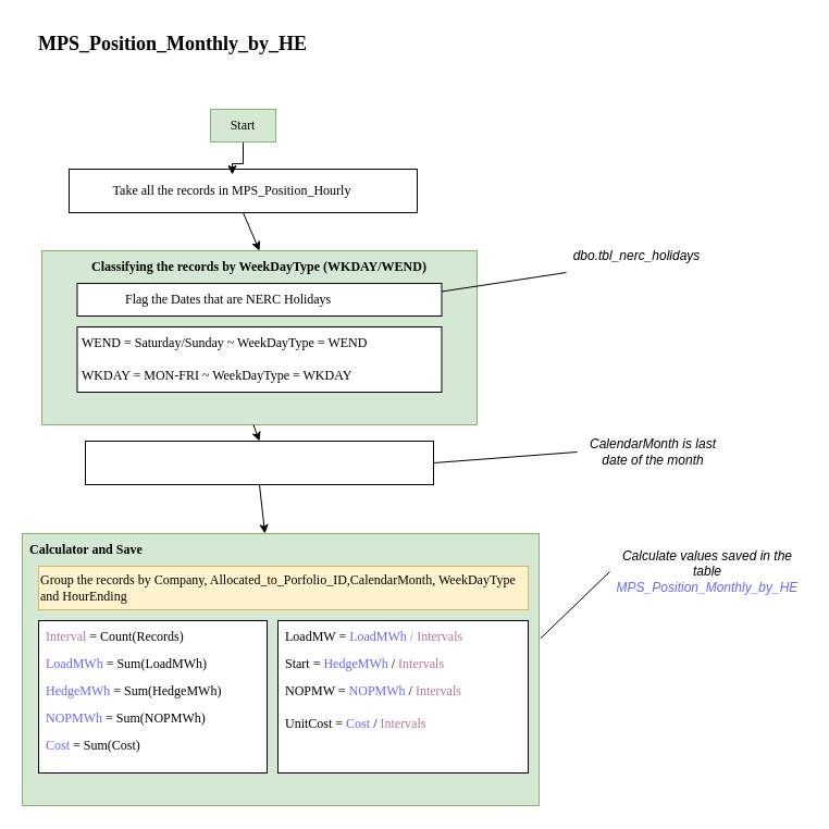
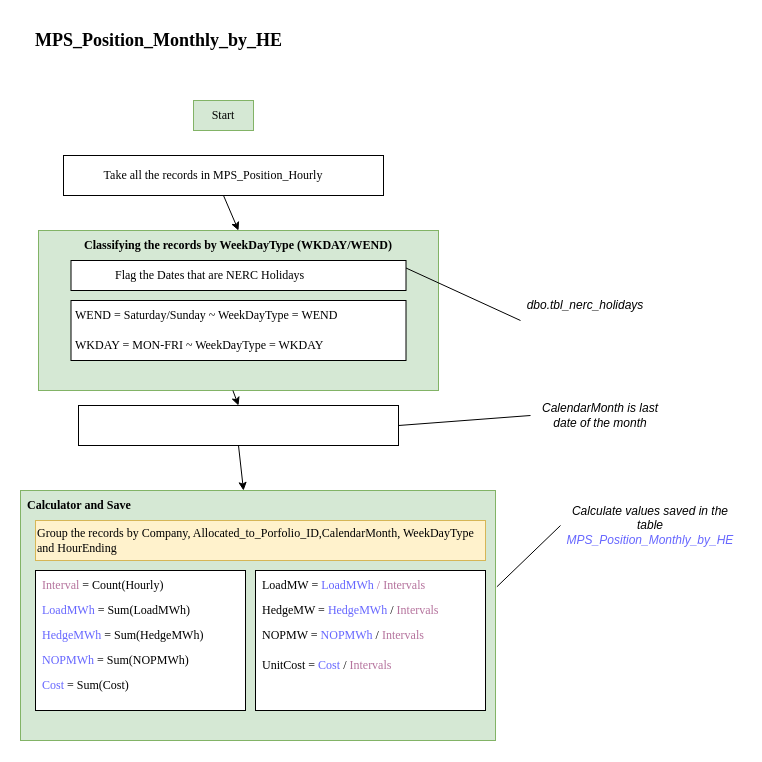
  <mxCell id="0" />
  <mxCell id="1" parent="0" />
  <mxCell id="2" value="" style="rounded=0;whiteSpace=wrap;html=1;" parent="1" vertex="1"><mxGeometry x="63" y="155" width="320" height="40" as="geometry" /></mxCell>
  <mxCell id="3" value="" style="rounded=0;whiteSpace=wrap;html=1;" parent="1" vertex="1"><mxGeometry x="78" y="405" width="320" height="40" as="geometry" /></mxCell>
  <mxCell id="4" value="MPS_Position_Monthly_by_HE" style="text;html=1;strokeColor=none;fillColor=none;align=center;verticalAlign=middle;whiteSpace=wrap;rounded=0;fontFamily=Verdana;fontStyle=1;fontSize=18;" parent="1" vertex="1"><mxGeometry x="60" y="20" width="197" height="40" as="geometry" /></mxCell>
- <mxCell id="5" style="edgeStyle=orthogonalEdgeStyle;rounded=0;orthogonalLoop=1;jettySize=auto;html=1;entryX=0.5;entryY=0;entryDx=0;entryDy=0;" edge="1" parent="1" source="6" target="7"><mxGeometry relative="1" as="geometry" /></mxCell>
  <mxCell id="6" value="Start" style="text;html=1;strokeColor=#82b366;fillColor=#d5e8d4;align=center;verticalAlign=middle;whiteSpace=wrap;rounded=0;fontFamily=Verdana;" parent="1" vertex="1"><mxGeometry x="193" y="100" width="60" height="30" as="geometry" /></mxCell>
  <mxCell id="7" value="Take all the records in MPS_Position_Hourly" style="text;html=1;strokeColor=none;fillColor=none;align=center;verticalAlign=middle;whiteSpace=wrap;rounded=0;fontFamily=Verdana;" parent="1" vertex="1"><mxGeometry x="73" y="160" width="280" height="30" as="geometry" /></mxCell>
  <mxCell id="8" value="" style="rounded=0;whiteSpace=wrap;html=1;fillColor=#d5e8d4;strokeColor=#82b366;fontFamily=Verdana;" parent="1" vertex="1"><mxGeometry x="38" y="230" width="400" height="160" as="geometry" /></mxCell>
  <mxCell id="9" value="Classifying the records by WeekDayType (WKDAY/WEND)" style="text;html=1;align=center;verticalAlign=middle;whiteSpace=wrap;rounded=0;fontFamily=Verdana;fontStyle=1" parent="1" vertex="1"><mxGeometry x="38" y="230" width="400" height="30" as="geometry" /></mxCell>
  <mxCell id="10" value="" style="rounded=0;whiteSpace=wrap;html=1;fontFamily=Verdana;" parent="1" vertex="1"><mxGeometry x="70.5" y="260" width="335" height="30" as="geometry" /></mxCell>
  <mxCell id="11" value="Flag the Dates that are NERC Holidays" style="text;html=1;strokeColor=none;fillColor=none;align=left;verticalAlign=middle;whiteSpace=wrap;rounded=0;fontFamily=Verdana;" parent="1" vertex="1"><mxGeometry x="113" y="260" width="250" height="30" as="geometry" /></mxCell>
  <mxCell id="12" value="" style="rounded=0;whiteSpace=wrap;html=1;fontFamily=Verdana;" parent="1" vertex="1"><mxGeometry x="70.5" y="300" width="335" height="60" as="geometry" /></mxCell>
  <mxCell id="13" value="WEND = Saturday/Sunday ~ WeekDayType = WEND" style="text;html=1;strokeColor=none;fillColor=none;align=left;verticalAlign=middle;whiteSpace=wrap;rounded=0;fontFamily=Verdana;" parent="1" vertex="1"><mxGeometry x="73" y="300" width="330" height="30" as="geometry" /></mxCell>
  <mxCell id="14" value="WKDAY = MON-FRI ~ WeekDayType = WKDAY" style="text;html=1;strokeColor=none;fillColor=none;align=left;verticalAlign=middle;whiteSpace=wrap;rounded=0;fontFamily=Verdana;" parent="1" vertex="1"><mxGeometry x="73" y="330" width="335" height="30" as="geometry" /></mxCell>
  <mxCell id="15" value="" style="rounded=0;whiteSpace=wrap;html=1;fillColor=#d5e8d4;strokeColor=#82b366;" parent="1" vertex="1"><mxGeometry x="20" y="490" width="475" height="250" as="geometry" /></mxCell>
  <mxCell id="16" value="Calculator and Save" style="text;html=1;strokeColor=none;fillColor=none;align=left;verticalAlign=middle;whiteSpace=wrap;rounded=0;fontFamily=Verdana;fontStyle=1" parent="1" vertex="1"><mxGeometry x="25" y="490" width="280" height="30" as="geometry" /></mxCell>
  <mxCell id="17" value="" style="endArrow=classic;html=1;rounded=0;exitX=0.486;exitY=1;exitDx=0;exitDy=0;exitPerimeter=0;entryX=0.5;entryY=0;entryDx=0;entryDy=0;" parent="1" source="8" target="3" edge="1"><mxGeometry width="50" height="50" relative="1" as="geometry"><mxPoint x="273" y="500" as="sourcePoint" /><mxPoint x="323" y="450" as="targetPoint" /></mxGeometry></mxCell>
  <mxCell id="18" value="" style="endArrow=classic;html=1;rounded=0;exitX=0.5;exitY=1;exitDx=0;exitDy=0;" parent="1" source="3" edge="1"><mxGeometry width="50" height="50" relative="1" as="geometry"><mxPoint x="242" y="400" as="sourcePoint" /><mxPoint x="243" y="490" as="targetPoint" /></mxGeometry></mxCell>
  <mxCell id="19" value="" style="endArrow=classic;html=1;rounded=0;exitX=0.5;exitY=1;exitDx=0;exitDy=0;entryX=0.5;entryY=0;entryDx=0;entryDy=0;" parent="1" source="2" target="9" edge="1"><mxGeometry width="50" height="50" relative="1" as="geometry"><mxPoint x="273" y="220" as="sourcePoint" /><mxPoint x="323" y="170" as="targetPoint" /></mxGeometry></mxCell>
  <mxCell id="20" value="Group the records by Company, Allocated_to_Porfolio_ID,CalendarMonth, WeekDayType and HourEnding" style="text;html=1;strokeColor=#d6b656;fillColor=#fff2cc;align=left;verticalAlign=middle;whiteSpace=wrap;rounded=0;fontFamily=Verdana;" parent="1" vertex="1"><mxGeometry x="35" y="520" width="450" height="40" as="geometry" /></mxCell>
  <mxCell id="21" value="" style="group;fontStyle=1" parent="1" vertex="1" connectable="0"><mxGeometry x="35" y="570" width="210" height="140" as="geometry" /></mxCell>
  <mxCell id="22" value="" style="rounded=0;whiteSpace=wrap;html=1;" parent="21" vertex="1"><mxGeometry width="210" height="140" as="geometry" /></mxCell>
- <mxCell id="23" value="&lt;font color=&quot;#b5739d&quot;&gt;Interval&lt;/font&gt; = Count(Records)" style="text;html=1;strokeColor=none;fillColor=none;align=left;verticalAlign=middle;whiteSpace=wrap;rounded=0;fontFamily=Verdana;" parent="21" vertex="1"><mxGeometry x="5" width="190" height="30" as="geometry" /></mxCell>
+ <mxCell id="23" value="&lt;font color=&quot;#b5739d&quot;&gt;Interval&lt;/font&gt; = Count(Hourly)" style="text;html=1;strokeColor=none;fillColor=none;align=left;verticalAlign=middle;whiteSpace=wrap;rounded=0;fontFamily=Verdana;" parent="21" vertex="1"><mxGeometry x="5" width="190" height="30" as="geometry" /></mxCell>
  <mxCell id="24" value="&lt;font color=&quot;#6666ff&quot;&gt;LoadMWh&lt;/font&gt; = Sum(LoadMWh)" style="text;html=1;strokeColor=none;fillColor=none;align=left;verticalAlign=middle;whiteSpace=wrap;rounded=0;fontFamily=Verdana;" parent="21" vertex="1"><mxGeometry x="5" y="25" width="190" height="30" as="geometry" /></mxCell>
  <mxCell id="25" value="&lt;font color=&quot;#6666ff&quot;&gt;HedgeMWh&lt;/font&gt; = Sum(HedgeMWh)" style="text;html=1;strokeColor=none;fillColor=none;align=left;verticalAlign=middle;whiteSpace=wrap;rounded=0;fontFamily=Verdana;" parent="21" vertex="1"><mxGeometry x="5" y="50" width="205" height="30" as="geometry" /></mxCell>
  <mxCell id="26" value="&lt;font color=&quot;#6666ff&quot;&gt;NOPMWh&lt;/font&gt; = Sum(NOPMWh)" style="text;html=1;strokeColor=none;fillColor=none;align=left;verticalAlign=middle;whiteSpace=wrap;rounded=0;fontFamily=Verdana;" parent="21" vertex="1"><mxGeometry x="5" y="75" width="205" height="30" as="geometry" /></mxCell>
  <mxCell id="27" value="&lt;font color=&quot;#6666ff&quot;&gt;Cost &lt;/font&gt;= Sum(Cost)" style="text;html=1;strokeColor=none;fillColor=none;align=left;verticalAlign=middle;whiteSpace=wrap;rounded=0;fontFamily=Verdana;" parent="21" vertex="1"><mxGeometry x="5" y="100" width="205" height="30" as="geometry" /></mxCell>
  <mxCell id="28" value="" style="group;fontStyle=1" parent="1" vertex="1" connectable="0"><mxGeometry x="255" y="570" width="230" height="140" as="geometry" /></mxCell>
  <mxCell id="29" value="" style="rounded=0;whiteSpace=wrap;html=1;" parent="28" vertex="1"><mxGeometry width="230" height="140" as="geometry" /></mxCell>
  <mxCell id="30" value="LoadMW = &lt;font color=&quot;#6666ff&quot;&gt;LoadMWh &lt;/font&gt;&lt;font color=&quot;#b5739d&quot;&gt;/ Intervals&lt;/font&gt;" style="text;html=1;strokeColor=none;fillColor=none;align=left;verticalAlign=middle;whiteSpace=wrap;rounded=0;fontFamily=Verdana;" parent="28" vertex="1"><mxGeometry x="5.476" width="208.095" height="30" as="geometry" /></mxCell>
- <mxCell id="31" value="Start = &lt;font color=&quot;#6666ff&quot;&gt;HedgeMWh &lt;/font&gt;/ &lt;font color=&quot;#b5739d&quot;&gt;Intervals&lt;/font&gt;" style="text;html=1;strokeColor=none;fillColor=none;align=left;verticalAlign=middle;whiteSpace=wrap;rounded=0;fontFamily=Verdana;" parent="28" vertex="1"><mxGeometry x="5.48" y="25" width="224.52" height="30" as="geometry" /></mxCell>
+ <mxCell id="31" value="HedgeMW = &lt;font color=&quot;#6666ff&quot;&gt;HedgeMWh &lt;/font&gt;/ &lt;font color=&quot;#b5739d&quot;&gt;Intervals&lt;/font&gt;" style="text;html=1;strokeColor=none;fillColor=none;align=left;verticalAlign=middle;whiteSpace=wrap;rounded=0;fontFamily=Verdana;" parent="28" vertex="1"><mxGeometry x="5.48" y="25" width="224.52" height="30" as="geometry" /></mxCell>
  <mxCell id="32" value="NOPMW =&amp;nbsp;&lt;font color=&quot;#6666ff&quot;&gt;NOPMWh &lt;/font&gt;/ &lt;font color=&quot;#b5739d&quot;&gt;Intervals&lt;/font&gt;" style="text;html=1;strokeColor=none;fillColor=none;align=left;verticalAlign=middle;whiteSpace=wrap;rounded=0;fontFamily=Verdana;" parent="28" vertex="1"><mxGeometry x="5.476" y="50" width="224.524" height="30" as="geometry" /></mxCell>
  <mxCell id="33" value="UnitCost = &lt;font color=&quot;#6666ff&quot;&gt;Cost &lt;/font&gt;/ &lt;font color=&quot;#b5739d&quot;&gt;Intervals&lt;/font&gt;" style="text;html=1;strokeColor=none;fillColor=none;align=left;verticalAlign=middle;whiteSpace=wrap;rounded=0;fontFamily=Verdana;" parent="28" vertex="1"><mxGeometry x="5.476" y="80" width="224.524" height="30" as="geometry" /></mxCell>
- <mxCell id="34" value="dbo.tbl_nerc_holidays" style="text;html=1;strokeColor=none;fillColor=none;align=center;verticalAlign=middle;whiteSpace=wrap;rounded=0;fontStyle=2" vertex="1" parent="1"><mxGeometry x="520" y="220" width="130" height="30" as="geometry" /></mxCell>
+ <mxCell id="34" value="dbo.tbl_nerc_holidays" style="text;html=1;strokeColor=none;fillColor=none;align=center;verticalAlign=middle;whiteSpace=wrap;rounded=0;fontStyle=2" vertex="1" parent="1"><mxGeometry x="520" y="290" width="130" height="30" as="geometry" /></mxCell>
  <mxCell id="35" value="CalendarMonth is last date of the month" style="text;html=1;strokeColor=none;fillColor=none;align=center;verticalAlign=middle;whiteSpace=wrap;rounded=0;fontStyle=2" vertex="1" parent="1"><mxGeometry x="530" y="400" width="140" height="30" as="geometry" /></mxCell>
  <mxCell id="36" value="Calculate values saved in the table &lt;font color=&quot;#6666ff&quot;&gt;MPS_Position_Monthly_by_HE&lt;/font&gt;" style="text;html=1;strokeColor=none;fillColor=none;align=center;verticalAlign=middle;whiteSpace=wrap;rounded=0;fontStyle=2" vertex="1" parent="1"><mxGeometry x="560" y="500" width="180" height="50" as="geometry" /></mxCell>
  <mxCell id="37" value="" style="endArrow=none;html=1;rounded=0;exitX=1;exitY=0.5;exitDx=0;exitDy=0;entryX=0;entryY=0.5;entryDx=0;entryDy=0;" edge="1" parent="1" source="3" target="35"><mxGeometry width="50" height="50" relative="1" as="geometry"><mxPoint x="190" y="270" as="sourcePoint" /><mxPoint x="240" y="220" as="targetPoint" /><Array as="points" /></mxGeometry></mxCell>
  <mxCell id="38" value="" style="endArrow=none;html=1;rounded=0;entryX=0;entryY=1;entryDx=0;entryDy=0;exitX=1;exitY=0.25;exitDx=0;exitDy=0;" edge="1" parent="1" source="10" target="34"><mxGeometry width="50" height="50" relative="1" as="geometry"><mxPoint x="190" y="100" as="sourcePoint" /><mxPoint x="240" y="50" as="targetPoint" /></mxGeometry></mxCell>
  <mxCell id="39" value="" style="endArrow=none;html=1;rounded=0;exitX=1.003;exitY=0.385;exitDx=0;exitDy=0;exitPerimeter=0;entryX=0;entryY=0.5;entryDx=0;entryDy=0;" edge="1" parent="1" source="15" target="36"><mxGeometry width="50" height="50" relative="1" as="geometry"><mxPoint x="400" y="540" as="sourcePoint" /><mxPoint x="650" y="560" as="targetPoint" /></mxGeometry></mxCell>
